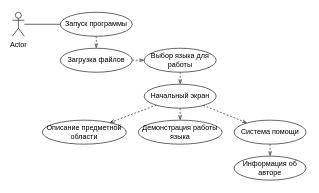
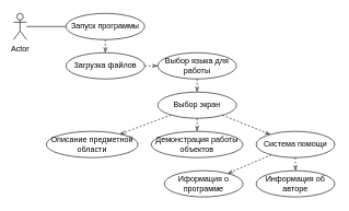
  <mxCell id="0" />
  <mxCell id="1" parent="0" />
  <mxCell id="2" style="rounded=0;orthogonalLoop=1;jettySize=auto;html=1;endArrow=none;" edge="1" parent="1" source="3" target="5"><mxGeometry relative="1" as="geometry" /></mxCell>
  <mxCell id="3" value="Actor" style="shape=umlActor;verticalLabelPosition=bottom;verticalAlign=top;html=1;outlineConnect=0;" vertex="1" parent="1"><mxGeometry x="20" y="20" width="20" height="40" as="geometry" /></mxCell>
  <mxCell id="4" style="rounded=0;orthogonalLoop=1;jettySize=auto;html=1;dashed=1;endArrow=openThin;endFill=0;" edge="1" parent="1" source="5" target="7"><mxGeometry relative="1" as="geometry" /></mxCell>
  <mxCell id="5" value="Запуск программы" style="ellipse;whiteSpace=wrap;html=1;" vertex="1" parent="1"><mxGeometry x="100" y="20" width="120" height="40" as="geometry" /></mxCell>
  <mxCell id="6" style="edgeStyle=none;rounded=0;orthogonalLoop=1;jettySize=auto;html=1;dashed=1;endArrow=openThin;endFill=0;" edge="1" parent="1" source="7" target="9"><mxGeometry relative="1" as="geometry" /></mxCell>
  <mxCell id="7" value="Загрузка файлов" style="ellipse;whiteSpace=wrap;html=1;" vertex="1" parent="1"><mxGeometry x="100" y="80" width="120" height="40" as="geometry" /></mxCell>
  <mxCell id="8" style="edgeStyle=none;rounded=0;orthogonalLoop=1;jettySize=auto;html=1;dashed=1;endArrow=openThin;endFill=0;" edge="1" parent="1" source="9" target="13"><mxGeometry relative="1" as="geometry" /></mxCell>
  <mxCell id="9" value="Выбор языка для работы" style="ellipse;whiteSpace=wrap;html=1;" vertex="1" parent="1"><mxGeometry x="240" y="80" width="120" height="40" as="geometry" /></mxCell>
  <mxCell id="10" style="edgeStyle=none;rounded=0;orthogonalLoop=1;jettySize=auto;html=1;dashed=1;endArrow=openThin;endFill=0;" edge="1" parent="1" source="13" target="14"><mxGeometry relative="1" as="geometry" /></mxCell>
  <mxCell id="11" style="edgeStyle=none;rounded=0;orthogonalLoop=1;jettySize=auto;html=1;dashed=1;endArrow=openThin;endFill=0;" edge="1" parent="1" source="13" target="18"><mxGeometry relative="1" as="geometry" /></mxCell>
  <mxCell id="12" style="edgeStyle=none;rounded=0;orthogonalLoop=1;jettySize=auto;html=1;dashed=1;endArrow=openThin;endFill=0;" edge="1" parent="1" source="13" target="17"><mxGeometry relative="1" as="geometry" /></mxCell>
- <mxCell id="13" value="Начальный экран" style="ellipse;whiteSpace=wrap;html=1;" vertex="1" parent="1"><mxGeometry x="240" y="140" width="120" height="40" as="geometry" /></mxCell>
- <mxCell id="14" value="Демонстрация работы языка" style="ellipse;whiteSpace=wrap;html=1;" vertex="1" parent="1"><mxGeometry x="230" y="200" width="140" height="40" as="geometry" /></mxCell>
+ <mxCell id="13" value="Выбор экран" style="ellipse;whiteSpace=wrap;html=1;" vertex="1" parent="1"><mxGeometry x="240" y="140" width="120" height="40" as="geometry" /></mxCell>
+ <mxCell id="14" value="Демонстрация работы объектов" style="ellipse;whiteSpace=wrap;html=1;" vertex="1" parent="1"><mxGeometry x="230" y="200" width="140" height="40" as="geometry" /></mxCell>
+ <mxCell id="15" style="edgeStyle=none;rounded=0;orthogonalLoop=1;jettySize=auto;html=1;dashed=1;endArrow=openThin;endFill=0;" edge="1" parent="1" source="17" target="20"><mxGeometry relative="1" as="geometry" /></mxCell>
  <mxCell id="16" style="edgeStyle=none;rounded=0;orthogonalLoop=1;jettySize=auto;html=1;dashed=1;endArrow=openThin;endFill=0;" edge="1" parent="1" source="17" target="19"><mxGeometry relative="1" as="geometry" /></mxCell>
  <mxCell id="17" value="Система помощи" style="ellipse;whiteSpace=wrap;html=1;" vertex="1" parent="1"><mxGeometry x="390" y="200" width="120" height="40" as="geometry" /></mxCell>
  <mxCell id="18" value="Описание предметной области" style="ellipse;whiteSpace=wrap;html=1;" vertex="1" parent="1"><mxGeometry x="70" y="200" width="140" height="40" as="geometry" /></mxCell>
  <mxCell id="19" value="Информация об авторе" style="ellipse;whiteSpace=wrap;html=1;" vertex="1" parent="1"><mxGeometry x="390" y="260" width="120" height="40" as="geometry" /></mxCell>
+ <mxCell id="20" value="Иформация о программе" style="ellipse;whiteSpace=wrap;html=1;" vertex="1" parent="1"><mxGeometry x="250" y="260" width="120" height="40" as="geometry" /></mxCell>
